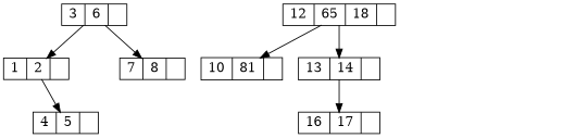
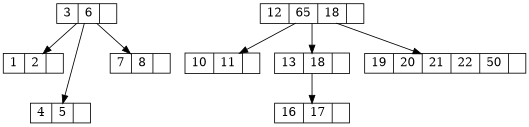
  digraph {
    node [shape=record]
    n1 [height=.1 label="<f0>3|<f1>6|"]
    n2 [height=.1 label="<f0>1|<f1>2|"]
    n3 [height=.1 label="<f0>4|<f1>5|"]
    n4 [height=.1 label="<f0>7|<f1>8|"]
    n5 [height=.1 label="<f0>12|<f1>65|<f2>18|"]
-   n6 [height=.1 label="<f0>10|<f1>81|"]
-   n7 [height=.1 label="<f0>13|<f1>14|"]
+   n6 [height=.1 label="<f0>10|<f1>11|"]
+   n7 [height=.1 label="<f0>13|<f1>18|"]
+   n8 [height=.1 label="<f0>19|<f1>20|<f2>21|<f3>22|<f4>50|"]
    n9 [height=.1 label="<f0>16|<f1>17|"]
    n1 -> n2
-   n2 -> n3
+   n1 -> n3
    n1 -> n4
    n5 -> n6
    n5 -> n7
+   n5 -> n8
    n7 -> n9
  }
